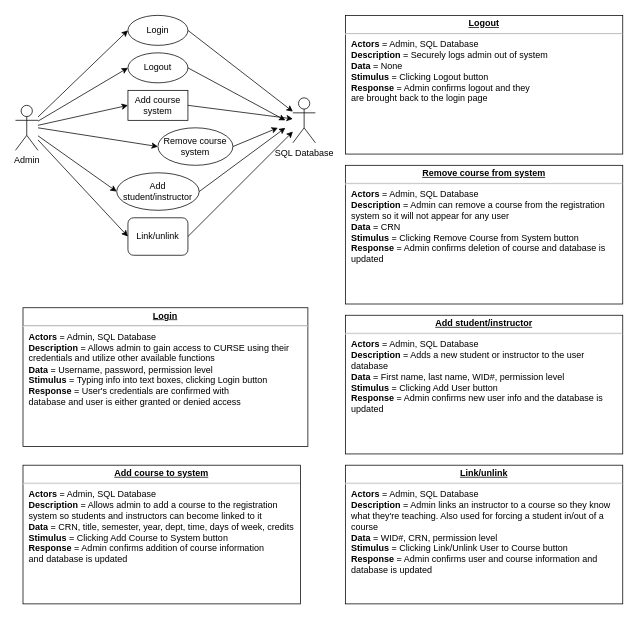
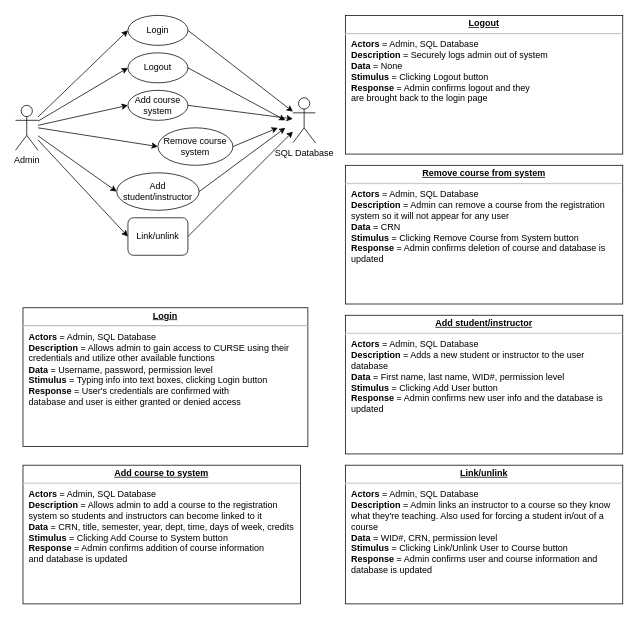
  <mxCell id="0" />
  <mxCell id="1" parent="0" />
  <mxCell id="2" value="Admin" style="shape=umlActor;verticalLabelPosition=bottom;labelBackgroundColor=#ffffff;verticalAlign=top;html=1;outlineConnect=0;" parent="1" vertex="1"><mxGeometry x="20" y="140" width="30" height="60" as="geometry" /></mxCell>
  <mxCell id="3" value="Login" style="ellipse;whiteSpace=wrap;html=1;" parent="1" vertex="1"><mxGeometry x="170" y="20" width="80" height="40" as="geometry" /></mxCell>
  <mxCell id="4" value="" style="endArrow=classic;html=1;entryX=0;entryY=0.5;entryDx=0;entryDy=0;" parent="1" source="2" target="3" edge="1"><mxGeometry width="50" height="50" relative="1" as="geometry"><mxPoint x="220" y="220" as="sourcePoint" /><mxPoint x="270" y="170" as="targetPoint" /></mxGeometry></mxCell>
  <mxCell id="5" value="" style="endArrow=classic;html=1;entryX=0;entryY=0.5;entryDx=0;entryDy=0;" parent="1" source="2" target="6" edge="1"><mxGeometry width="50" height="50" relative="1" as="geometry"><mxPoint x="150" y="200" as="sourcePoint" /><mxPoint x="170" y="130" as="targetPoint" /></mxGeometry></mxCell>
- <mxCell id="6" value="Add course system" style="whiteSpace=wrap;html=1;rounded=0;" parent="1" vertex="1"><mxGeometry x="170" y="120" width="80" height="40" as="geometry" /></mxCell>
+ <mxCell id="6" value="Add course system" style="ellipse;whiteSpace=wrap;html=1;" parent="1" vertex="1"><mxGeometry x="170" y="120" width="80" height="40" as="geometry" /></mxCell>
  <mxCell id="7" value="Add student/instructor" style="ellipse;whiteSpace=wrap;html=1;" parent="1" vertex="1"><mxGeometry x="155" y="230" width="110" height="50" as="geometry" /></mxCell>
  <mxCell id="8" value="" style="endArrow=classic;html=1;entryX=0;entryY=0.5;entryDx=0;entryDy=0;" parent="1" source="2" target="7" edge="1"><mxGeometry width="50" height="50" relative="1" as="geometry"><mxPoint x="110" y="250" as="sourcePoint" /><mxPoint x="160" y="200" as="targetPoint" /></mxGeometry></mxCell>
  <mxCell id="9" value="Logout" style="ellipse;whiteSpace=wrap;html=1;" parent="1" vertex="1"><mxGeometry x="170" y="70" width="80" height="40" as="geometry" /></mxCell>
  <mxCell id="10" value="" style="endArrow=classic;html=1;entryX=0;entryY=0.5;entryDx=0;entryDy=0;" parent="1" source="2" target="9" edge="1"><mxGeometry width="50" height="50" relative="1" as="geometry"><mxPoint x="100" y="140" as="sourcePoint" /><mxPoint x="150" y="90" as="targetPoint" /></mxGeometry></mxCell>
  <mxCell id="11" value="" style="endArrow=classic;html=1;entryX=0;entryY=0.5;entryDx=0;entryDy=0;" parent="1" source="2" target="21" edge="1"><mxGeometry width="50" height="50" relative="1" as="geometry"><mxPoint x="120" y="240" as="sourcePoint" /><mxPoint x="170" y="280" as="targetPoint" /></mxGeometry></mxCell>
  <mxCell id="12" value="SQL Database" style="shape=umlActor;verticalLabelPosition=bottom;labelBackgroundColor=#ffffff;verticalAlign=top;html=1;" parent="1" vertex="1"><mxGeometry x="390" y="130" width="30" height="60" as="geometry" /></mxCell>
  <mxCell id="13" value="" style="endArrow=classic;html=1;exitX=1;exitY=0.5;exitDx=0;exitDy=0;" parent="1" source="6" target="12" edge="1"><mxGeometry width="50" height="50" relative="1" as="geometry"><mxPoint x="290" y="150" as="sourcePoint" /><mxPoint x="340" y="100" as="targetPoint" /></mxGeometry></mxCell>
  <mxCell id="14" value="" style="endArrow=classic;html=1;exitX=1;exitY=0.5;exitDx=0;exitDy=0;" parent="1" source="21" target="12" edge="1"><mxGeometry width="50" height="50" relative="1" as="geometry"><mxPoint x="250" y="280" as="sourcePoint" /><mxPoint x="390" y="280" as="targetPoint" /></mxGeometry></mxCell>
  <mxCell id="15" value="" style="endArrow=classic;html=1;exitX=1;exitY=0.5;exitDx=0;exitDy=0;" parent="1" source="7" edge="1"><mxGeometry width="50" height="50" relative="1" as="geometry"><mxPoint x="270" y="210" as="sourcePoint" /><mxPoint x="380" y="170" as="targetPoint" /></mxGeometry></mxCell>
  <mxCell id="16" value="" style="endArrow=classic;html=1;exitX=1;exitY=0.5;exitDx=0;exitDy=0;" parent="1" source="3" target="12" edge="1"><mxGeometry width="50" height="50" relative="1" as="geometry"><mxPoint x="330" y="100" as="sourcePoint" /><mxPoint x="380" y="50" as="targetPoint" /></mxGeometry></mxCell>
  <mxCell id="17" value="" style="endArrow=classic;html=1;exitX=1;exitY=0.5;exitDx=0;exitDy=0;" parent="1" source="9" edge="1"><mxGeometry width="50" height="50" relative="1" as="geometry"><mxPoint x="410" y="100" as="sourcePoint" /><mxPoint x="380" y="160" as="targetPoint" /></mxGeometry></mxCell>
  <mxCell id="18" value="Remove course system" style="ellipse;whiteSpace=wrap;html=1;" parent="1" vertex="1"><mxGeometry x="210" y="170" width="100" height="50" as="geometry" /></mxCell>
  <mxCell id="19" value="" style="endArrow=classic;html=1;entryX=0;entryY=0.5;entryDx=0;entryDy=0;" parent="1" target="18" edge="1"><mxGeometry width="50" height="50" relative="1" as="geometry"><mxPoint x="50" y="170" as="sourcePoint" /><mxPoint x="140" y="170" as="targetPoint" /></mxGeometry></mxCell>
  <mxCell id="20" value="" style="endArrow=classic;html=1;exitX=1;exitY=0.5;exitDx=0;exitDy=0;" parent="1" source="18" edge="1"><mxGeometry width="50" height="50" relative="1" as="geometry"><mxPoint x="270" y="210" as="sourcePoint" /><mxPoint x="370" y="170" as="targetPoint" /></mxGeometry></mxCell>
  <mxCell id="21" value="Link/unlink" style="whiteSpace=wrap;html=1;rounded=1;" parent="1" vertex="1"><mxGeometry x="170" y="290" width="80" height="50" as="geometry" /></mxCell>
  <mxCell id="22" value="&lt;p style=&quot;margin: 0px ; margin-top: 4px ; text-align: center ; text-decoration: underline&quot;&gt;&lt;b&gt;Login&lt;/b&gt;&lt;br&gt;&lt;/p&gt;&lt;hr&gt;&lt;p style=&quot;margin: 0px ; margin-left: 8px&quot;&gt;&lt;b&gt;Actors &lt;/b&gt;= Admin, SQL Database&lt;br&gt;&lt;b&gt;Description &lt;/b&gt;= Allows admin to gain access to CURSE using their &lt;br&gt;credentials and utilize other available functions&lt;br&gt;&lt;/p&gt;&lt;p style=&quot;margin: 0px ; margin-left: 8px&quot;&gt;&lt;b&gt;Data &lt;/b&gt;= Username, password, permission level&lt;br&gt;&lt;/p&gt;&lt;p style=&quot;margin: 0px ; margin-left: 8px&quot;&gt;&lt;b&gt;Stimulus &lt;/b&gt;= Typing info into text boxes, clicking Login button&lt;br&gt;&lt;/p&gt;&lt;p style=&quot;margin: 0px ; margin-left: 8px&quot;&gt;&lt;b&gt;Response &lt;/b&gt;= User's credentials are confirmed with &lt;br&gt;database and user is either granted or denied access&lt;br&gt;&lt;/p&gt;" style="verticalAlign=top;align=left;overflow=fill;fontSize=12;fontFamily=Helvetica;html=1;" parent="1" vertex="1"><mxGeometry x="30" y="410" width="380" height="185" as="geometry" /></mxCell>
  <mxCell id="23" value="&lt;p style=&quot;margin: 0px ; margin-top: 4px ; text-align: center ; text-decoration: underline&quot;&gt;&lt;b&gt;Logout&lt;/b&gt;&lt;br&gt;&lt;/p&gt;&lt;hr&gt;&lt;p style=&quot;margin: 0px ; margin-left: 8px&quot;&gt;&lt;b&gt;Actors &lt;/b&gt;= Admin, SQL Database&lt;br&gt;&lt;b&gt;Description &lt;/b&gt;= Securely logs admin out of system &lt;br&gt;&lt;/p&gt;&lt;p style=&quot;margin: 0px ; margin-left: 8px&quot;&gt;&lt;b&gt;Data &lt;/b&gt;= None&lt;br&gt;&lt;/p&gt;&lt;p style=&quot;margin: 0px ; margin-left: 8px&quot;&gt;&lt;b&gt;Stimulus &lt;/b&gt;= Clicking Logout button&lt;br&gt;&lt;/p&gt;&lt;p style=&quot;margin: 0px ; margin-left: 8px&quot;&gt;&lt;b&gt;Response &lt;/b&gt;= Admin confirms logout and they&lt;br&gt;are brought back to the login page&lt;/p&gt;" style="verticalAlign=top;align=left;overflow=fill;fontSize=12;fontFamily=Helvetica;html=1;" parent="1" vertex="1"><mxGeometry x="460" y="20" width="370" height="185" as="geometry" /></mxCell>
  <mxCell id="24" value="&lt;p style=&quot;margin: 0px ; margin-top: 4px ; text-align: center ; text-decoration: underline&quot;&gt;&lt;b&gt;Add course to system&lt;/b&gt;&lt;br&gt;&lt;/p&gt;&lt;hr&gt;&lt;p style=&quot;margin: 0px ; margin-left: 8px&quot;&gt;&lt;b&gt;Actors &lt;/b&gt;= Admin, SQL Database&lt;br&gt;&lt;b&gt;Description &lt;/b&gt;= Allows admin to add a course to the registration&lt;br&gt;system so students and instructors can become linked to it&lt;br&gt;&lt;/p&gt;&lt;p style=&quot;margin: 0px ; margin-left: 8px&quot;&gt;&lt;b&gt;Data &lt;/b&gt;= CRN, title, semester, year, dept, time, days of week, credits&lt;br&gt;&lt;/p&gt;&lt;p style=&quot;margin: 0px ; margin-left: 8px&quot;&gt;&lt;b&gt;Stimulus &lt;/b&gt;= Clicking Add Course to System button&lt;br&gt;&lt;/p&gt;&lt;p style=&quot;margin: 0px ; margin-left: 8px&quot;&gt;&lt;b&gt;Response &lt;/b&gt;= Admin confirms addition of course information&lt;/p&gt;&lt;p style=&quot;margin: 0px ; margin-left: 8px&quot;&gt;and database is updated&lt;br&gt;&lt;/p&gt;" style="verticalAlign=top;align=left;overflow=fill;fontSize=12;fontFamily=Helvetica;html=1;" parent="1" vertex="1"><mxGeometry x="30" y="620" width="370" height="185" as="geometry" /></mxCell>
  <mxCell id="25" value="&lt;p style=&quot;margin: 0px ; margin-top: 4px ; text-align: center ; text-decoration: underline&quot;&gt;&lt;b&gt;Remove course from system&lt;/b&gt;&lt;br&gt;&lt;/p&gt;&lt;hr&gt;&lt;p style=&quot;margin: 0px ; margin-left: 8px&quot;&gt;&lt;b&gt;Actors &lt;/b&gt;= Admin, SQL Database&lt;br&gt;&lt;b&gt;Description &lt;/b&gt;= Admin can remove a course from the registration &lt;br&gt;system so it will not appear for any user&lt;br&gt;&lt;/p&gt;&lt;p style=&quot;margin: 0px ; margin-left: 8px&quot;&gt;&lt;b&gt;Data &lt;/b&gt;= CRN&lt;br&gt;&lt;/p&gt;&lt;p style=&quot;margin: 0px ; margin-left: 8px&quot;&gt;&lt;b&gt;Stimulus &lt;/b&gt;= Clicking Remove Course from System button&lt;br&gt;&lt;/p&gt;&lt;p style=&quot;margin: 0px ; margin-left: 8px&quot;&gt;&lt;b&gt;Response &lt;/b&gt;= Admin confirms deletion of course and database is&lt;br&gt;updated&lt;br&gt;&lt;/p&gt;" style="verticalAlign=top;align=left;overflow=fill;fontSize=12;fontFamily=Helvetica;html=1;" parent="1" vertex="1"><mxGeometry x="460" y="220" width="370" height="185" as="geometry" /></mxCell>
  <mxCell id="26" value="&lt;p style=&quot;margin: 0px ; margin-top: 4px ; text-align: center ; text-decoration: underline&quot;&gt;&lt;b&gt;Link/unlink&lt;/b&gt;&lt;br&gt;&lt;/p&gt;&lt;hr&gt;&lt;p style=&quot;margin: 0px ; margin-left: 8px&quot;&gt;&lt;b&gt;Actors &lt;/b&gt;= Admin, SQL Database&lt;br&gt;&lt;b&gt;Description &lt;/b&gt;= Admin links an instructor to a course so they know &lt;br&gt;what they're teaching. Also used for forcing a student in/out of a &lt;br&gt;course&lt;br&gt;&lt;/p&gt;&lt;p style=&quot;margin: 0px ; margin-left: 8px&quot;&gt;&lt;b&gt;Data &lt;/b&gt;= WID#, CRN, permission level&lt;br&gt;&lt;/p&gt;&lt;p style=&quot;margin: 0px ; margin-left: 8px&quot;&gt;&lt;b&gt;Stimulus &lt;/b&gt;= Clicking Link/Unlink User to Course button&lt;br&gt;&lt;/p&gt;&lt;p style=&quot;margin: 0px ; margin-left: 8px&quot;&gt;&lt;b&gt;Response &lt;/b&gt;= Admin confirms user and course information and&lt;br&gt; database is updated&lt;br&gt;&lt;/p&gt;" style="verticalAlign=top;align=left;overflow=fill;fontSize=12;fontFamily=Helvetica;html=1;" parent="1" vertex="1"><mxGeometry x="460" y="620" width="370" height="185" as="geometry" /></mxCell>
  <mxCell id="27" value="&lt;p style=&quot;margin: 0px ; margin-top: 4px ; text-align: center ; text-decoration: underline&quot;&gt;&lt;b&gt;Add student/instructor&lt;/b&gt;&lt;br&gt;&lt;/p&gt;&lt;hr&gt;&lt;p style=&quot;margin: 0px ; margin-left: 8px&quot;&gt;&lt;b&gt;Actors &lt;/b&gt;= Admin, SQL Database&lt;br&gt;&lt;b&gt;Description &lt;/b&gt;= Adds a new student or instructor to the user &lt;br&gt;database &lt;br&gt;&lt;/p&gt;&lt;p style=&quot;margin: 0px ; margin-left: 8px&quot;&gt;&lt;b&gt;Data &lt;/b&gt;= First name, last name, WID#, permission level&lt;/p&gt;&lt;p style=&quot;margin: 0px ; margin-left: 8px&quot;&gt;&lt;b&gt;Stimulus &lt;/b&gt;= Clicking Add User button&lt;br&gt;&lt;/p&gt;&lt;p style=&quot;margin: 0px ; margin-left: 8px&quot;&gt;&lt;b&gt;Response &lt;/b&gt;= Admin confirms new user info and the database is&lt;br&gt;updated&lt;/p&gt;" style="verticalAlign=top;align=left;overflow=fill;fontSize=12;fontFamily=Helvetica;html=1;" parent="1" vertex="1"><mxGeometry x="460" y="420" width="370" height="185" as="geometry" /></mxCell>
